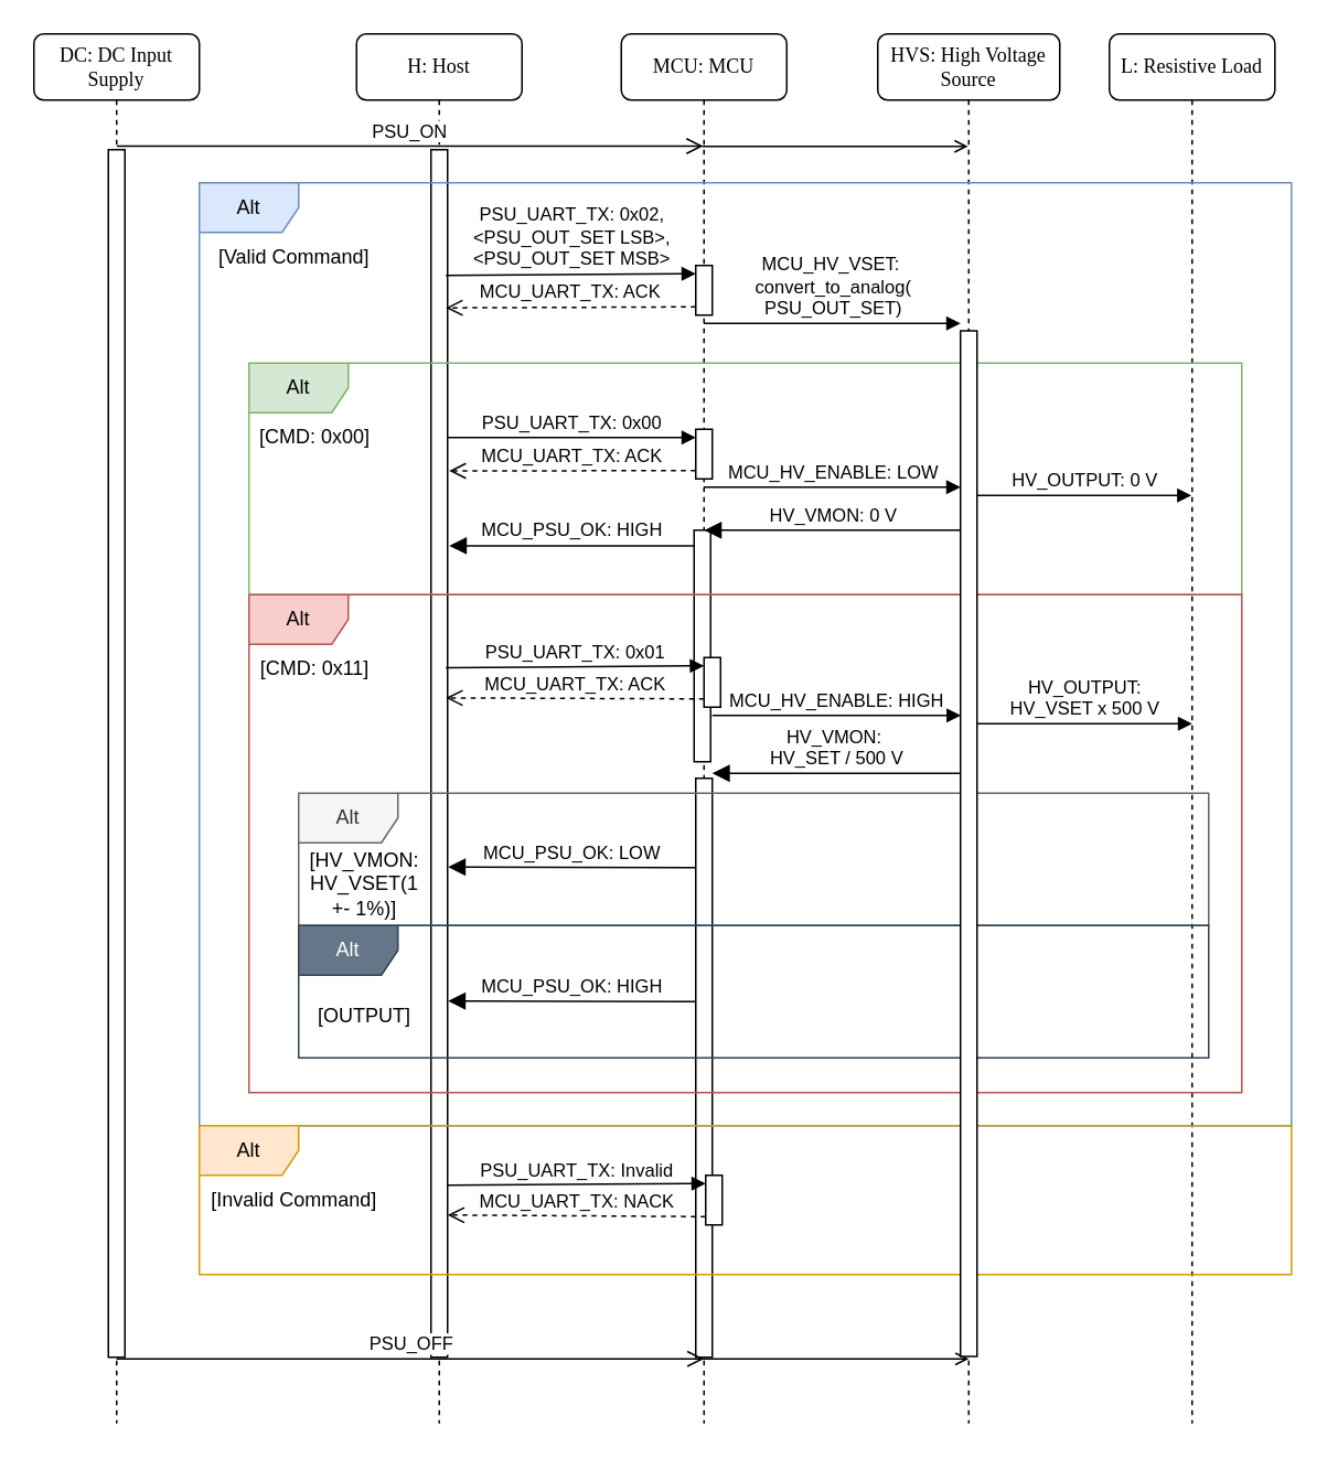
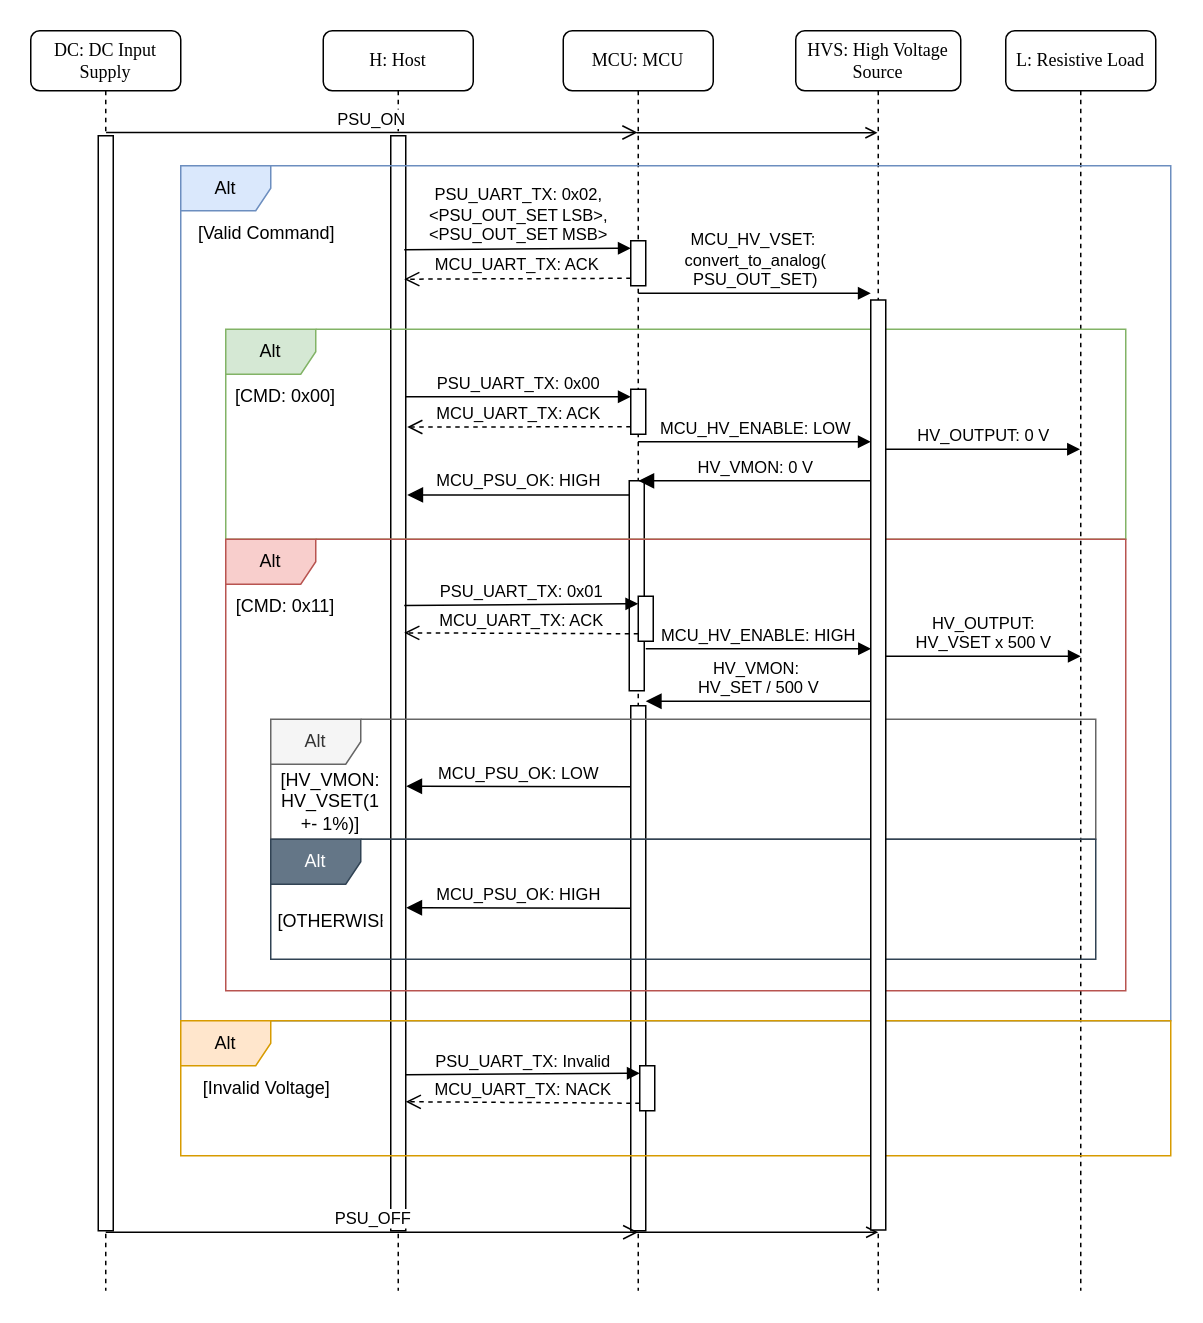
  <mxCell id="0" />
  <mxCell id="1" parent="0" />
  <mxCell id="2" value="MCU: MCU" style="shape=umlLifeline;perimeter=lifelinePerimeter;whiteSpace=wrap;html=1;container=1;collapsible=0;recursiveResize=0;outlineConnect=0;rounded=1;shadow=0;comic=0;labelBackgroundColor=none;strokeWidth=1;fontFamily=Verdana;fontSize=12;align=center;" parent="1" vertex="1"><mxGeometry x="375" y="20" width="100" height="840" as="geometry" /></mxCell>
  <mxCell id="3" value="" style="html=1;points=[[0,0,0,0,5],[0,1,0,0,-5],[1,0,0,0,5],[1,1,0,0,-5]];perimeter=orthogonalPerimeter;outlineConnect=0;targetShapes=umlLifeline;portConstraint=eastwest;newEdgeStyle={&quot;curved&quot;:0,&quot;rounded&quot;:0};" vertex="1" parent="2"><mxGeometry x="45" y="140" width="10" height="30" as="geometry" /></mxCell>
  <mxCell id="4" value="" style="html=1;points=[[0,0,0,0,5],[0,1,0,0,-5],[1,0,0,0,5],[1,1,0,0,-5]];perimeter=orthogonalPerimeter;outlineConnect=0;targetShapes=umlLifeline;portConstraint=eastwest;newEdgeStyle={&quot;curved&quot;:0,&quot;rounded&quot;:0};" vertex="1" parent="2"><mxGeometry x="45" y="239" width="10" height="30" as="geometry" /></mxCell>
  <mxCell id="5" value="" style="endArrow=open;html=1;rounded=0;endFill=0;" edge="1" parent="2" target="10"><mxGeometry width="50" height="50" relative="1" as="geometry"><mxPoint x="48.894" y="68" as="sourcePoint" /><mxPoint x="114" y="68" as="targetPoint" /></mxGeometry></mxCell>
  <mxCell id="6" value="" style="html=1;points=[[0,0,0,0,5],[0,1,0,0,-5],[1,0,0,0,5],[1,1,0,0,-5]];perimeter=orthogonalPerimeter;outlineConnect=0;targetShapes=umlLifeline;portConstraint=eastwest;newEdgeStyle={&quot;curved&quot;:0,&quot;rounded&quot;:0};" vertex="1" parent="1"><mxGeometry x="420" y="470" width="10" height="350" as="geometry" /></mxCell>
  <mxCell id="7" value="" style="html=1;points=[[0,0,0,0,5],[0,1,0,0,-5],[1,0,0,0,5],[1,1,0,0,-5]];perimeter=orthogonalPerimeter;outlineConnect=0;targetShapes=umlLifeline;portConstraint=eastwest;newEdgeStyle={&quot;curved&quot;:0,&quot;rounded&quot;:0};" vertex="1" parent="1"><mxGeometry x="419" y="320" width="10" height="140" as="geometry" /></mxCell>
  <mxCell id="8" value="H: Host" style="shape=umlLifeline;perimeter=lifelinePerimeter;whiteSpace=wrap;html=1;container=1;collapsible=0;recursiveResize=0;outlineConnect=0;rounded=1;shadow=0;comic=0;labelBackgroundColor=none;strokeWidth=1;fontFamily=Verdana;fontSize=12;align=center;" parent="1" vertex="1"><mxGeometry x="215" y="20" width="100" height="840" as="geometry" /></mxCell>
  <mxCell id="9" value="" style="html=1;points=[];perimeter=orthogonalPerimeter;rounded=0;shadow=0;comic=0;labelBackgroundColor=none;strokeWidth=1;fontFamily=Verdana;fontSize=12;align=center;" vertex="1" parent="1"><mxGeometry x="260" y="90" width="10" height="730" as="geometry" /></mxCell>
  <mxCell id="10" value="HVS: High Voltage Source" style="shape=umlLifeline;perimeter=lifelinePerimeter;whiteSpace=wrap;html=1;container=0;collapsible=0;recursiveResize=0;outlineConnect=0;rounded=1;shadow=0;comic=0;labelBackgroundColor=none;strokeWidth=1;fontFamily=Verdana;fontSize=12;align=center;" parent="1" vertex="1"><mxGeometry x="530" y="20" width="110" height="840" as="geometry" /></mxCell>
  <mxCell id="11" value="L: Resistive Load" style="shape=umlLifeline;perimeter=lifelinePerimeter;whiteSpace=wrap;html=1;container=1;collapsible=0;recursiveResize=0;outlineConnect=0;rounded=1;shadow=0;comic=0;labelBackgroundColor=none;strokeWidth=1;fontFamily=Verdana;fontSize=12;align=center;" parent="1" vertex="1"><mxGeometry x="670" y="20" width="100" height="840" as="geometry" /></mxCell>
  <mxCell id="12" value="DC: DC Input Supply" style="shape=umlLifeline;perimeter=lifelinePerimeter;whiteSpace=wrap;html=1;container=1;collapsible=0;recursiveResize=0;outlineConnect=0;rounded=1;shadow=0;comic=0;labelBackgroundColor=none;strokeWidth=1;fontFamily=Verdana;fontSize=12;align=center;" parent="1" vertex="1"><mxGeometry x="20" y="20" width="100" height="840" as="geometry" /></mxCell>
  <mxCell id="13" value="" style="html=1;points=[];perimeter=orthogonalPerimeter;rounded=0;shadow=0;comic=0;labelBackgroundColor=none;strokeWidth=1;fontFamily=Verdana;fontSize=12;align=center;" parent="12" vertex="1"><mxGeometry x="45" y="70" width="10" height="730" as="geometry" /></mxCell>
  <mxCell id="14" value="PSU_UART_TX: 0x02,&lt;div&gt;&amp;lt;PSU_OUT_SET LSB&amp;gt;,&lt;/div&gt;&lt;div&gt;&amp;lt;PSU_OUT_SET MSB&amp;gt;&lt;/div&gt;" style="html=1;verticalAlign=bottom;endArrow=block;curved=0;rounded=0;entryX=0;entryY=0;entryDx=0;entryDy=5;exitX=0.9;exitY=0.104;exitDx=0;exitDy=0;exitPerimeter=0;" edge="1" target="3" parent="1" source="9"><mxGeometry relative="1" as="geometry"><mxPoint x="350" y="165" as="sourcePoint" /></mxGeometry></mxCell>
  <mxCell id="15" value="MCU_UART_TX: ACK" style="html=1;verticalAlign=bottom;endArrow=open;dashed=1;endSize=8;curved=0;rounded=0;exitX=0;exitY=1;exitDx=0;exitDy=-5;entryX=0.9;entryY=0.131;entryDx=0;entryDy=0;entryPerimeter=0;" edge="1" source="3" parent="1" target="9"><mxGeometry relative="1" as="geometry"><mxPoint x="350" y="235" as="targetPoint" /></mxGeometry></mxCell>
  <mxCell id="16" value="Alt" style="shape=umlFrame;whiteSpace=wrap;html=1;pointerEvents=0;fillColor=#d5e8d4;strokeColor=#82b366;" vertex="1" parent="1"><mxGeometry x="150" y="219" width="600" height="140" as="geometry" /></mxCell>
  <mxCell id="17" value="[CMD: 0x00]" style="text;strokeColor=none;fillColor=none;align=center;verticalAlign=middle;spacingLeft=4;spacingRight=4;overflow=hidden;points=[[0,0.5],[1,0.5]];portConstraint=eastwest;rotatable=0;whiteSpace=wrap;html=1;" vertex="1" parent="1"><mxGeometry x="150" y="249" width="80" height="30" as="geometry" /></mxCell>
  <mxCell id="18" value="PSU_UART_TX: 0x00" style="html=1;verticalAlign=bottom;endArrow=block;curved=0;rounded=0;entryX=0;entryY=0;entryDx=0;entryDy=5;" edge="1" target="4" parent="1"><mxGeometry relative="1" as="geometry"><mxPoint x="270" y="264" as="sourcePoint" /></mxGeometry></mxCell>
  <mxCell id="19" value="MCU_UART_TX: ACK" style="html=1;verticalAlign=bottom;endArrow=open;dashed=1;endSize=8;curved=0;rounded=0;exitX=0;exitY=1;exitDx=0;exitDy=-5;entryX=1.1;entryY=0.266;entryDx=0;entryDy=0;entryPerimeter=0;" edge="1" source="4" parent="1" target="9"><mxGeometry relative="1" as="geometry"><mxPoint x="264.894" y="284" as="targetPoint" /></mxGeometry></mxCell>
  <mxCell id="20" value="MCU_HV_VSET:&amp;nbsp;&lt;div&gt;convert_to_analog(&lt;/div&gt;&lt;div&gt;PSU_OUT_SET)&lt;/div&gt;" style="html=1;verticalAlign=bottom;startArrow=none;endArrow=block;startSize=8;curved=0;rounded=0;startFill=0;" edge="1" parent="1"><mxGeometry relative="1" as="geometry"><mxPoint x="425" y="195" as="sourcePoint" /><mxPoint x="580" y="195" as="targetPoint" /></mxGeometry></mxCell>
  <mxCell id="21" value="MCU_HV_ENABLE: LOW" style="html=1;verticalAlign=bottom;startArrow=none;endArrow=block;startSize=8;curved=0;rounded=0;startFill=0;" edge="1" parent="1"><mxGeometry relative="1" as="geometry"><mxPoint x="424.894" y="294" as="sourcePoint" /><mxPoint x="580" y="294" as="targetPoint" /></mxGeometry></mxCell>
  <mxCell id="22" value="HV_OUTPUT: 0 V" style="html=1;verticalAlign=bottom;startArrow=none;startFill=0;endArrow=block;startSize=8;curved=0;rounded=0;" edge="1" parent="1"><mxGeometry width="60" relative="1" as="geometry"><mxPoint x="590" y="299" as="sourcePoint" /><mxPoint x="719.5" y="299" as="targetPoint" /></mxGeometry></mxCell>
  <mxCell id="23" value="MCU_PSU_OK: HIGH" style="html=1;verticalAlign=bottom;startArrow=none;startFill=0;endArrow=block;startSize=6;endSize=8;curved=0;rounded=0;entryX=1.1;entryY=0.328;entryDx=0;entryDy=0;entryPerimeter=0;endFill=1;" edge="1" parent="1" source="7" target="9"><mxGeometry width="80" relative="1" as="geometry"><mxPoint x="424.5" y="329" as="sourcePoint" /><mxPoint x="264.833" y="329" as="targetPoint" /></mxGeometry></mxCell>
  <mxCell id="24" value="" style="html=1;points=[[0,0,0,0,5],[0,1,0,0,-5],[1,0,0,0,5],[1,1,0,0,-5]];perimeter=orthogonalPerimeter;outlineConnect=0;targetShapes=umlLifeline;portConstraint=eastwest;newEdgeStyle={&quot;curved&quot;:0,&quot;rounded&quot;:0};" vertex="1" parent="1"><mxGeometry x="424.997" y="397" width="10" height="30" as="geometry" /></mxCell>
  <mxCell id="25" value="Alt" style="shape=umlFrame;whiteSpace=wrap;html=1;pointerEvents=0;fillColor=#dae8fc;strokeColor=#6c8ebf;" parent="1" vertex="1"><mxGeometry x="120" y="110" width="660" height="570" as="geometry" /></mxCell>
  <mxCell id="26" value="[Valid Command]" style="text;strokeColor=none;fillColor=none;align=center;verticalAlign=middle;spacingLeft=4;spacingRight=4;overflow=hidden;points=[[0,0.5],[1,0.5]];portConstraint=eastwest;rotatable=0;whiteSpace=wrap;html=1;" vertex="1" parent="1"><mxGeometry x="120" y="140" width="115" height="30" as="geometry" /></mxCell>
  <mxCell id="27" value="Alt" style="shape=umlFrame;whiteSpace=wrap;html=1;pointerEvents=0;fillColor=#f8cecc;strokeColor=#b85450;" vertex="1" parent="1"><mxGeometry x="150" y="359" width="600" height="301" as="geometry" /></mxCell>
  <mxCell id="28" value="[CMD: 0x11]" style="text;strokeColor=none;fillColor=none;align=center;verticalAlign=middle;spacingLeft=4;spacingRight=4;overflow=hidden;points=[[0,0.5],[1,0.5]];portConstraint=eastwest;rotatable=0;whiteSpace=wrap;html=1;" vertex="1" parent="1"><mxGeometry x="150" y="389" width="80" height="30" as="geometry" /></mxCell>
  <mxCell id="29" value="PSU_UART_TX: 0x01" style="html=1;verticalAlign=bottom;endArrow=block;curved=0;rounded=0;entryX=0;entryY=0;entryDx=0;entryDy=5;exitX=0.9;exitY=0.429;exitDx=0;exitDy=0;exitPerimeter=0;" edge="1" parent="1" target="24" source="9"><mxGeometry relative="1" as="geometry"><mxPoint x="264.894" y="402" as="sourcePoint" /></mxGeometry></mxCell>
  <mxCell id="30" value="MCU_UART_TX: ACK" style="html=1;verticalAlign=bottom;endArrow=open;dashed=1;endSize=8;curved=0;rounded=0;exitX=0;exitY=1;exitDx=0;exitDy=-5;entryX=0.9;entryY=0.454;entryDx=0;entryDy=0;entryPerimeter=0;" edge="1" parent="1" source="24" target="9"><mxGeometry relative="1" as="geometry"><mxPoint x="264.894" y="422" as="targetPoint" /></mxGeometry></mxCell>
  <mxCell id="31" value="MCU_HV_ENABLE: HIGH" style="html=1;verticalAlign=bottom;startArrow=none;endArrow=block;startSize=8;curved=0;rounded=0;startFill=0;" edge="1" parent="1"><mxGeometry relative="1" as="geometry"><mxPoint x="430" y="432" as="sourcePoint" /><mxPoint x="580.167" y="432" as="targetPoint" /></mxGeometry></mxCell>
  <mxCell id="32" value="HV_OUTPUT:&lt;div&gt;HV_VSET x 500 V&lt;/div&gt;" style="html=1;verticalAlign=bottom;startArrow=none;startFill=0;endArrow=block;startSize=8;curved=0;rounded=0;" edge="1" parent="1"><mxGeometry width="60" relative="1" as="geometry"><mxPoint x="590" y="437" as="sourcePoint" /><mxPoint x="720" y="437" as="targetPoint" /></mxGeometry></mxCell>
  <mxCell id="33" value="HV_VMON:&amp;nbsp;&lt;div&gt;HV_SET / 500 V&lt;/div&gt;" style="html=1;verticalAlign=bottom;startArrow=none;startFill=0;endArrow=block;startSize=6;endSize=8;curved=0;rounded=0;endFill=1;" edge="1" parent="1"><mxGeometry width="80" relative="1" as="geometry"><mxPoint x="580" y="467" as="sourcePoint" /><mxPoint x="430" y="467" as="targetPoint" /></mxGeometry></mxCell>
  <mxCell id="34" value="MCU_PSU_OK: LOW" style="html=1;verticalAlign=bottom;startArrow=none;startFill=0;endArrow=block;startSize=6;endSize=8;curved=0;rounded=0;entryX=1.033;entryY=0.594;entryDx=0;entryDy=0;entryPerimeter=0;endFill=1;" edge="1" parent="1" target="9"><mxGeometry width="80" relative="1" as="geometry"><mxPoint x="420" y="524" as="sourcePoint" /><mxPoint x="264.912" y="524" as="targetPoint" /></mxGeometry></mxCell>
  <mxCell id="35" value="[HV_VMON:&lt;div&gt;HV_VSET(1 +- 1%)]&lt;/div&gt;" style="text;strokeColor=none;fillColor=none;align=center;verticalAlign=middle;spacingLeft=4;spacingRight=4;overflow=hidden;points=[[0,0.5],[1,0.5]];portConstraint=eastwest;rotatable=0;whiteSpace=wrap;html=1;" vertex="1" parent="1"><mxGeometry x="180" y="509" width="80" height="50" as="geometry" /></mxCell>
  <mxCell id="36" value="Alt" style="shape=umlFrame;whiteSpace=wrap;html=1;pointerEvents=0;fillColor=#f5f5f5;fontColor=#333333;strokeColor=#666666;" vertex="1" parent="1"><mxGeometry x="180" y="479" width="550" height="80" as="geometry" /></mxCell>
  <mxCell id="37" value="MCU_PSU_OK: HIGH" style="html=1;verticalAlign=bottom;startArrow=none;startFill=0;endArrow=block;startSize=6;endSize=8;curved=0;rounded=0;entryX=1.033;entryY=0.705;entryDx=0;entryDy=0;entryPerimeter=0;endFill=1;" edge="1" parent="1" target="9"><mxGeometry width="80" relative="1" as="geometry"><mxPoint x="420" y="605" as="sourcePoint" /><mxPoint x="264.912" y="604" as="targetPoint" /></mxGeometry></mxCell>
  <mxCell id="38" value="Alt" style="shape=umlFrame;whiteSpace=wrap;html=1;pointerEvents=0;fillColor=#647687;fontColor=#ffffff;strokeColor=#314354;" vertex="1" parent="1"><mxGeometry x="180" y="559" width="550" height="80" as="geometry" /></mxCell>
- <mxCell id="39" value="[OUTPUT]" style="text;strokeColor=none;fillColor=none;align=center;verticalAlign=middle;spacingLeft=4;spacingRight=4;overflow=hidden;points=[[0,0.5],[1,0.5]];portConstraint=eastwest;rotatable=0;whiteSpace=wrap;html=1;" vertex="1" parent="1"><mxGeometry x="180" y="589" width="80" height="50" as="geometry" /></mxCell>
+ <mxCell id="39" value="[OTHERWISE]" style="text;strokeColor=none;fillColor=none;align=center;verticalAlign=middle;spacingLeft=4;spacingRight=4;overflow=hidden;points=[[0,0.5],[1,0.5]];portConstraint=eastwest;rotatable=0;whiteSpace=wrap;html=1;" vertex="1" parent="1"><mxGeometry x="180" y="589" width="80" height="50" as="geometry" /></mxCell>
  <mxCell id="40" value="Alt" style="shape=umlFrame;whiteSpace=wrap;html=1;pointerEvents=0;fillColor=#ffe6cc;strokeColor=#d79b00;" vertex="1" parent="1"><mxGeometry x="120" y="680" width="660" height="90" as="geometry" /></mxCell>
- <mxCell id="41" value="[Invalid Command]" style="text;strokeColor=none;fillColor=none;align=center;verticalAlign=middle;spacingLeft=4;spacingRight=4;overflow=hidden;points=[[0,0.5],[1,0.5]];portConstraint=eastwest;rotatable=0;whiteSpace=wrap;html=1;" vertex="1" parent="1"><mxGeometry x="120" y="710" width="115" height="30" as="geometry" /></mxCell>
+ <mxCell id="41" value="[Invalid Voltage]" style="text;strokeColor=none;fillColor=none;align=center;verticalAlign=middle;spacingLeft=4;spacingRight=4;overflow=hidden;points=[[0,0.5],[1,0.5]];portConstraint=eastwest;rotatable=0;whiteSpace=wrap;html=1;" vertex="1" parent="1"><mxGeometry x="120" y="710" width="115" height="30" as="geometry" /></mxCell>
  <mxCell id="42" value="PSU_ON" style="html=1;verticalAlign=bottom;startArrow=none;startFill=0;endArrow=open;startSize=6;endSize=8;curved=0;rounded=0;exitX=0.522;exitY=-0.003;exitDx=0;exitDy=0;exitPerimeter=0;" edge="1" parent="1" source="13" target="2"><mxGeometry width="80" relative="1" as="geometry"><mxPoint x="110" y="80" as="sourcePoint" /><mxPoint x="190" y="80" as="targetPoint" /></mxGeometry></mxCell>
  <mxCell id="43" value="" style="endArrow=open;html=1;rounded=0;endFill=0;" edge="1" parent="1"><mxGeometry width="50" height="50" relative="1" as="geometry"><mxPoint x="423.894" y="821" as="sourcePoint" /><mxPoint x="585" y="821" as="targetPoint" /></mxGeometry></mxCell>
  <mxCell id="44" value="PSU_OFF" style="html=1;verticalAlign=bottom;startArrow=none;startFill=0;endArrow=open;startSize=6;endSize=8;curved=0;rounded=0;exitX=0.522;exitY=-0.003;exitDx=0;exitDy=0;exitPerimeter=0;" edge="1" parent="1"><mxGeometry width="80" relative="1" as="geometry"><mxPoint x="70" y="821" as="sourcePoint" /><mxPoint x="425" y="821" as="targetPoint" /></mxGeometry></mxCell>
  <mxCell id="45" value="" style="html=1;points=[];perimeter=orthogonalPerimeter;rounded=0;shadow=0;comic=0;labelBackgroundColor=none;strokeWidth=1;fontFamily=Verdana;fontSize=12;align=center;" vertex="1" parent="1"><mxGeometry x="580" y="199.5" width="10" height="620" as="geometry" /></mxCell>
  <mxCell id="46" value="HV_VMON: 0 V" style="html=1;verticalAlign=bottom;startArrow=none;startFill=0;endArrow=block;startSize=6;endSize=8;curved=0;rounded=0;endFill=1;" edge="1" parent="1"><mxGeometry width="80" relative="1" as="geometry"><mxPoint x="580" y="320" as="sourcePoint" /><mxPoint x="425.056" y="320.07" as="targetPoint" /></mxGeometry></mxCell>
  <mxCell id="47" value="" style="html=1;points=[[0,0,0,0,5],[0,1,0,0,-5],[1,0,0,0,5],[1,1,0,0,-5]];perimeter=orthogonalPerimeter;outlineConnect=0;targetShapes=umlLifeline;portConstraint=eastwest;newEdgeStyle={&quot;curved&quot;:0,&quot;rounded&quot;:0};" vertex="1" parent="1"><mxGeometry x="425.997" y="710" width="10" height="30" as="geometry" /></mxCell>
  <mxCell id="48" value="PSU_UART_TX: Invalid" style="html=1;verticalAlign=bottom;endArrow=block;curved=0;rounded=0;entryX=0;entryY=0;entryDx=0;entryDy=5;exitX=0.9;exitY=0.429;exitDx=0;exitDy=0;exitPerimeter=0;" edge="1" parent="1" target="47"><mxGeometry x="-0.002" relative="1" as="geometry"><mxPoint x="270" y="716" as="sourcePoint" /><mxPoint as="offset" /></mxGeometry></mxCell>
  <mxCell id="49" value="MCU_UART_TX: NACK" style="html=1;verticalAlign=bottom;endArrow=open;dashed=1;endSize=8;curved=0;rounded=0;exitX=0;exitY=1;exitDx=0;exitDy=-5;entryX=0.9;entryY=0.454;entryDx=0;entryDy=0;entryPerimeter=0;" edge="1" parent="1" source="47"><mxGeometry relative="1" as="geometry"><mxPoint x="270" y="734" as="targetPoint" /></mxGeometry></mxCell>
